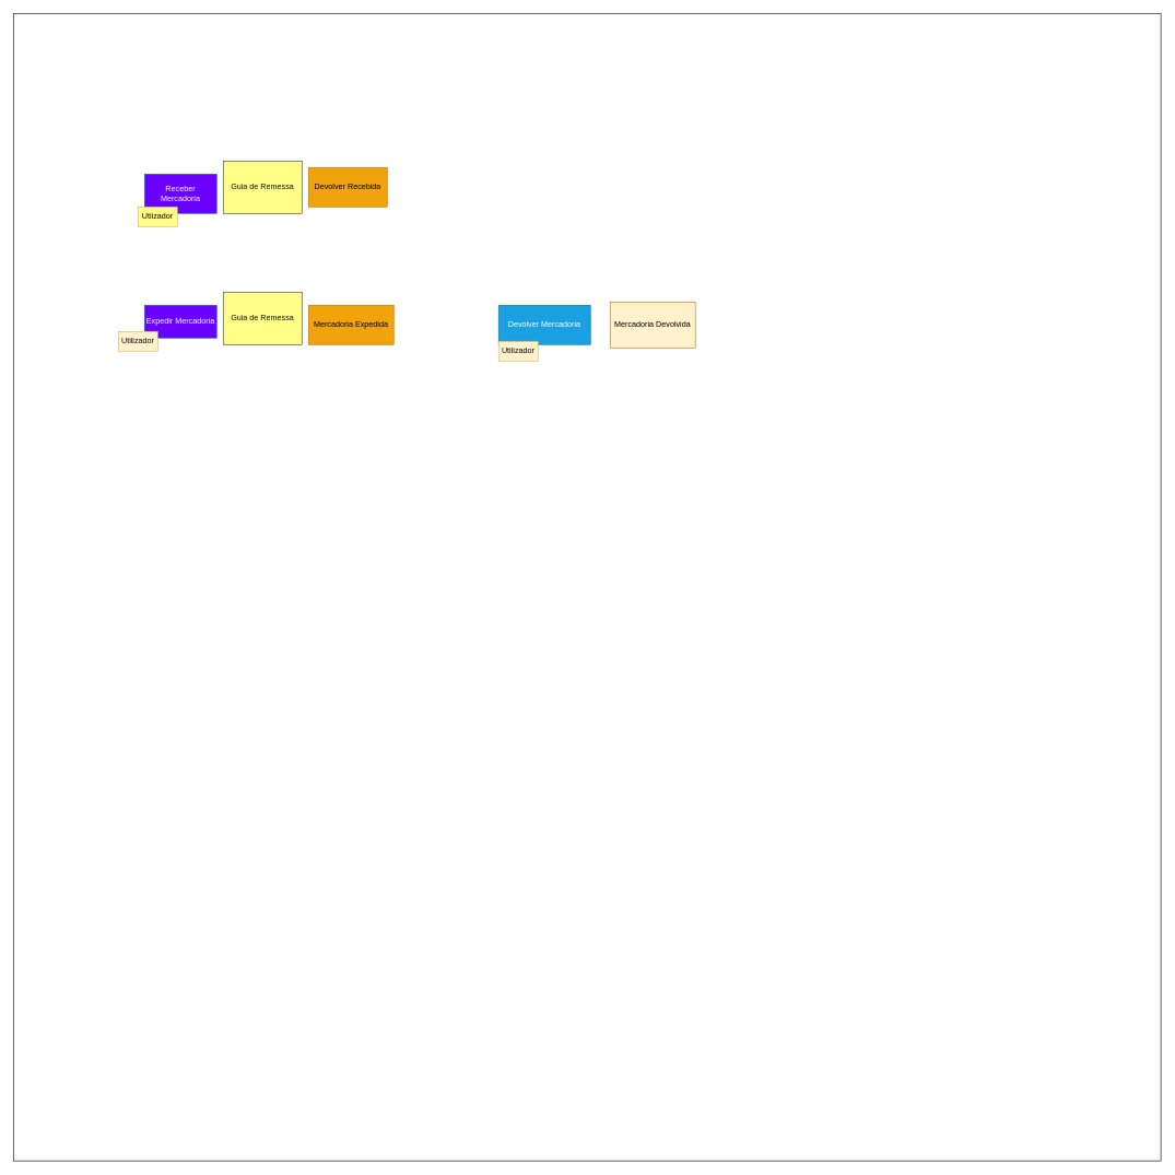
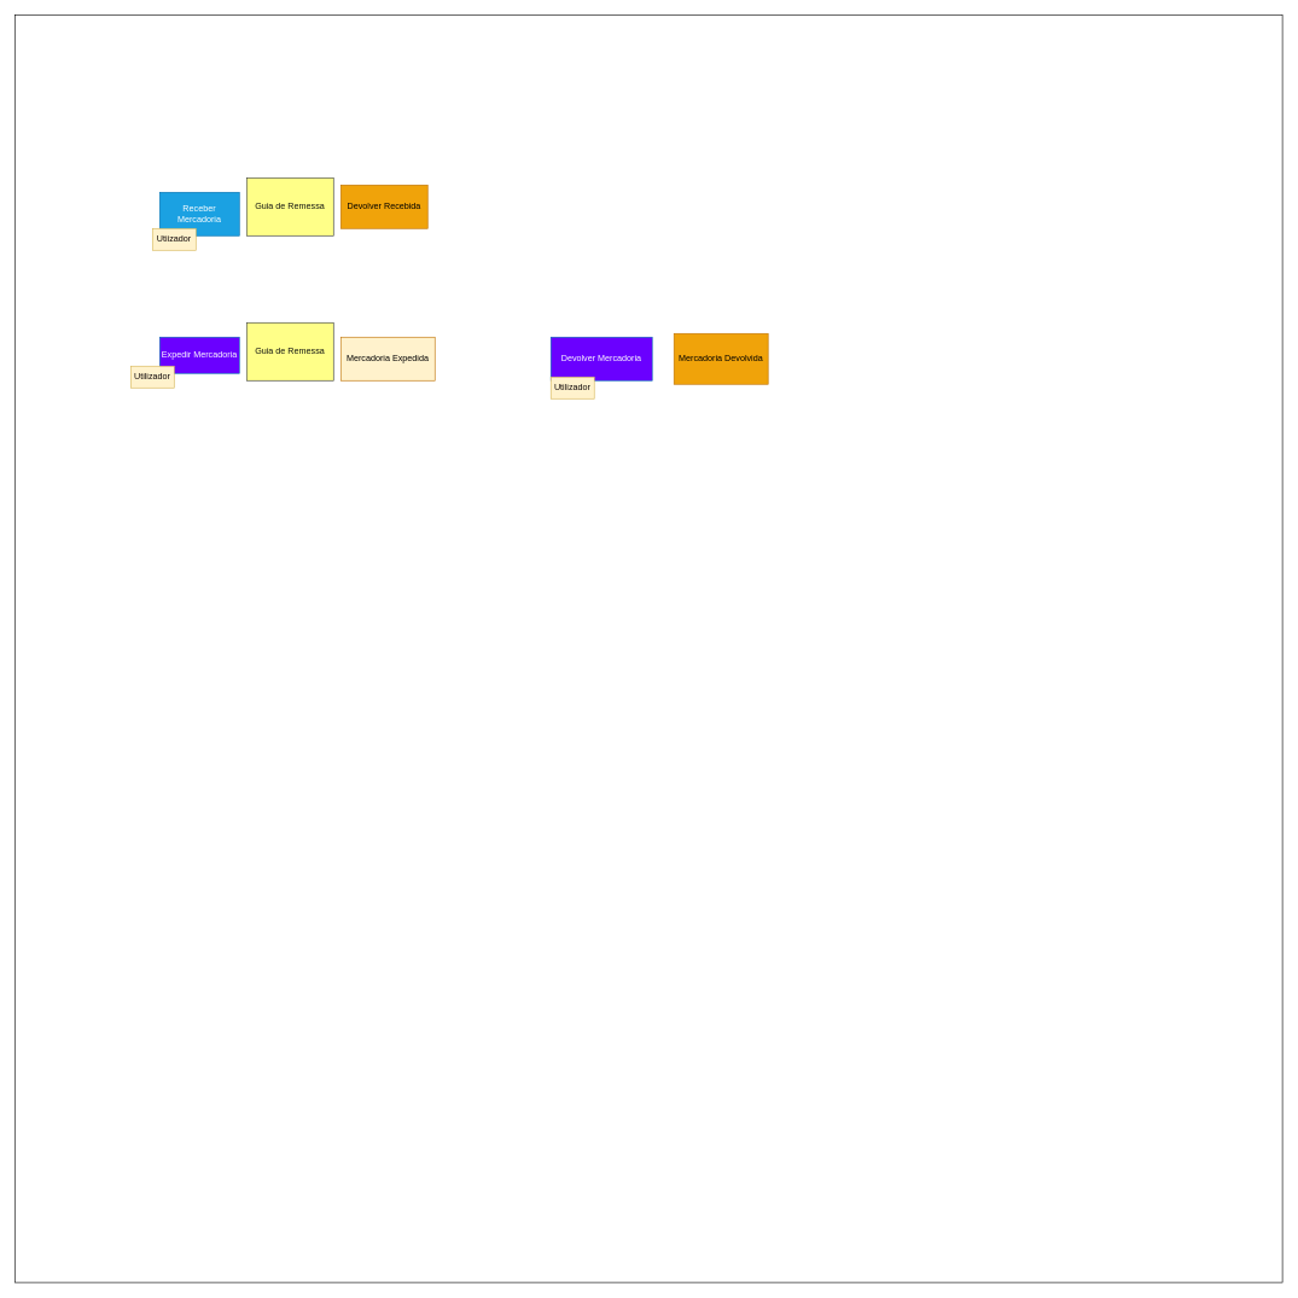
  <mxCell id="0" />
  <mxCell id="1" parent="0" />
  <mxCell id="2" value="" style="whiteSpace=wrap;html=1;aspect=fixed;container=1;" parent="1" vertex="1"><mxGeometry x="20" y="20" width="1750" height="1750" as="geometry" /></mxCell>
- <mxCell id="3" value="Mercadoria Devolvida" style="rounded=0;whiteSpace=wrap;html=1;fillColor=#fff2cc;fontColor=#000000;strokeColor=#BD7000;" parent="2" vertex="1"><mxGeometry x="910" y="440" width="130" height="70" as="geometry" /></mxCell>
- <mxCell id="4" value="Devolver Mercadoria" style="rounded=0;whiteSpace=wrap;html=1;fillColor=#1ba1e2;fontColor=#ffffff;strokeColor=#006EAF;" parent="2" vertex="1"><mxGeometry x="740" y="445" width="140" height="60" as="geometry" /></mxCell>
+ <mxCell id="3" value="Mercadoria Devolvida" style="rounded=0;whiteSpace=wrap;html=1;fillColor=#f0a30a;fontColor=#000000;strokeColor=#BD7000;" parent="2" vertex="1"><mxGeometry x="910" y="440" width="130" height="70" as="geometry" /></mxCell>
+ <mxCell id="4" value="Devolver Mercadoria" style="rounded=0;whiteSpace=wrap;html=1;fillColor=#6a00ff;fontColor=#ffffff;strokeColor=#006EAF;" parent="2" vertex="1"><mxGeometry x="740" y="445" width="140" height="60" as="geometry" /></mxCell>
  <mxCell id="5" value="Expedir Mercadoria" style="rounded=0;whiteSpace=wrap;html=1;fillColor=#6a00ff;strokeColor=#006EAF;fontColor=#ffffff;" parent="2" vertex="1"><mxGeometry x="200" y="445" width="110" height="50" as="geometry" /></mxCell>
  <mxCell id="6" value="&lt;font color=&quot;#111311&quot;&gt;Guia de Remessa&lt;/font&gt;" style="rounded=0;whiteSpace=wrap;html=1;fillColor=#ffff88;strokeColor=#36393d;" parent="2" vertex="1"><mxGeometry x="320" y="425" width="120" height="80" as="geometry" /></mxCell>
- <mxCell id="7" value="Receber Mercadoria" style="rounded=0;whiteSpace=wrap;html=1;fillColor=#6a00ff;fontColor=#ffffff;strokeColor=#006EAF;" parent="2" vertex="1"><mxGeometry x="200" y="245" width="110" height="60" as="geometry" /></mxCell>
- <mxCell id="8" value="&lt;font color=&quot;#0e0707&quot;&gt;Utiizador&lt;/font&gt;" style="rounded=0;whiteSpace=wrap;html=1;fillColor=#ffff88;strokeColor=#d6b656;" parent="2" vertex="1"><mxGeometry x="190" y="295" width="60" height="30" as="geometry" /></mxCell>
+ <mxCell id="7" value="Receber Mercadoria" style="rounded=0;whiteSpace=wrap;html=1;fillColor=#1ba1e2;fontColor=#ffffff;strokeColor=#006EAF;" parent="2" vertex="1"><mxGeometry x="200" y="245" width="110" height="60" as="geometry" /></mxCell>
+ <mxCell id="8" value="&lt;font color=&quot;#0e0707&quot;&gt;Utiizador&lt;/font&gt;" style="rounded=0;whiteSpace=wrap;html=1;fillColor=#fff2cc;strokeColor=#d6b656;" parent="2" vertex="1"><mxGeometry x="190" y="295" width="60" height="30" as="geometry" /></mxCell>
  <mxCell id="9" value="&lt;font color=&quot;#0e0707&quot;&gt;Utilizador&lt;/font&gt;" style="rounded=0;whiteSpace=wrap;html=1;fillColor=#fff2cc;strokeColor=#d6b656;" parent="2" vertex="1"><mxGeometry x="160" y="485" width="60" height="30" as="geometry" /></mxCell>
  <mxCell id="10" value="&lt;font color=&quot;#0e0707&quot;&gt;Utilizador&lt;/font&gt;" style="rounded=0;whiteSpace=wrap;html=1;fillColor=#fff2cc;strokeColor=#d6b656;" parent="2" vertex="1"><mxGeometry x="740" y="500" width="60" height="30" as="geometry" /></mxCell>
  <mxCell id="11" value="&lt;font color=&quot;#111311&quot;&gt;Guia de Remessa&lt;/font&gt;" style="rounded=0;whiteSpace=wrap;html=1;fillColor=#ffff88;strokeColor=#36393d;" vertex="1" parent="2"><mxGeometry x="320" y="225" width="120" height="80" as="geometry" /></mxCell>
- <mxCell id="12" value="Mercadoria Expedida" style="rounded=0;whiteSpace=wrap;html=1;fillColor=#f0a30a;fontColor=#000000;strokeColor=#BD7000;" parent="2" vertex="1"><mxGeometry x="450" y="445" width="130" height="60" as="geometry" /></mxCell>
+ <mxCell id="12" value="Mercadoria Expedida" style="rounded=0;whiteSpace=wrap;html=1;fillColor=#fff2cc;fontColor=#000000;strokeColor=#BD7000;" parent="2" vertex="1"><mxGeometry x="450" y="445" width="130" height="60" as="geometry" /></mxCell>
  <mxCell id="13" value="Devolver Recebida" style="rounded=0;whiteSpace=wrap;html=1;fillColor=#f0a30a;fontColor=#000000;strokeColor=#BD7000;" parent="2" vertex="1"><mxGeometry x="450" y="235" width="120" height="60" as="geometry" /></mxCell>
